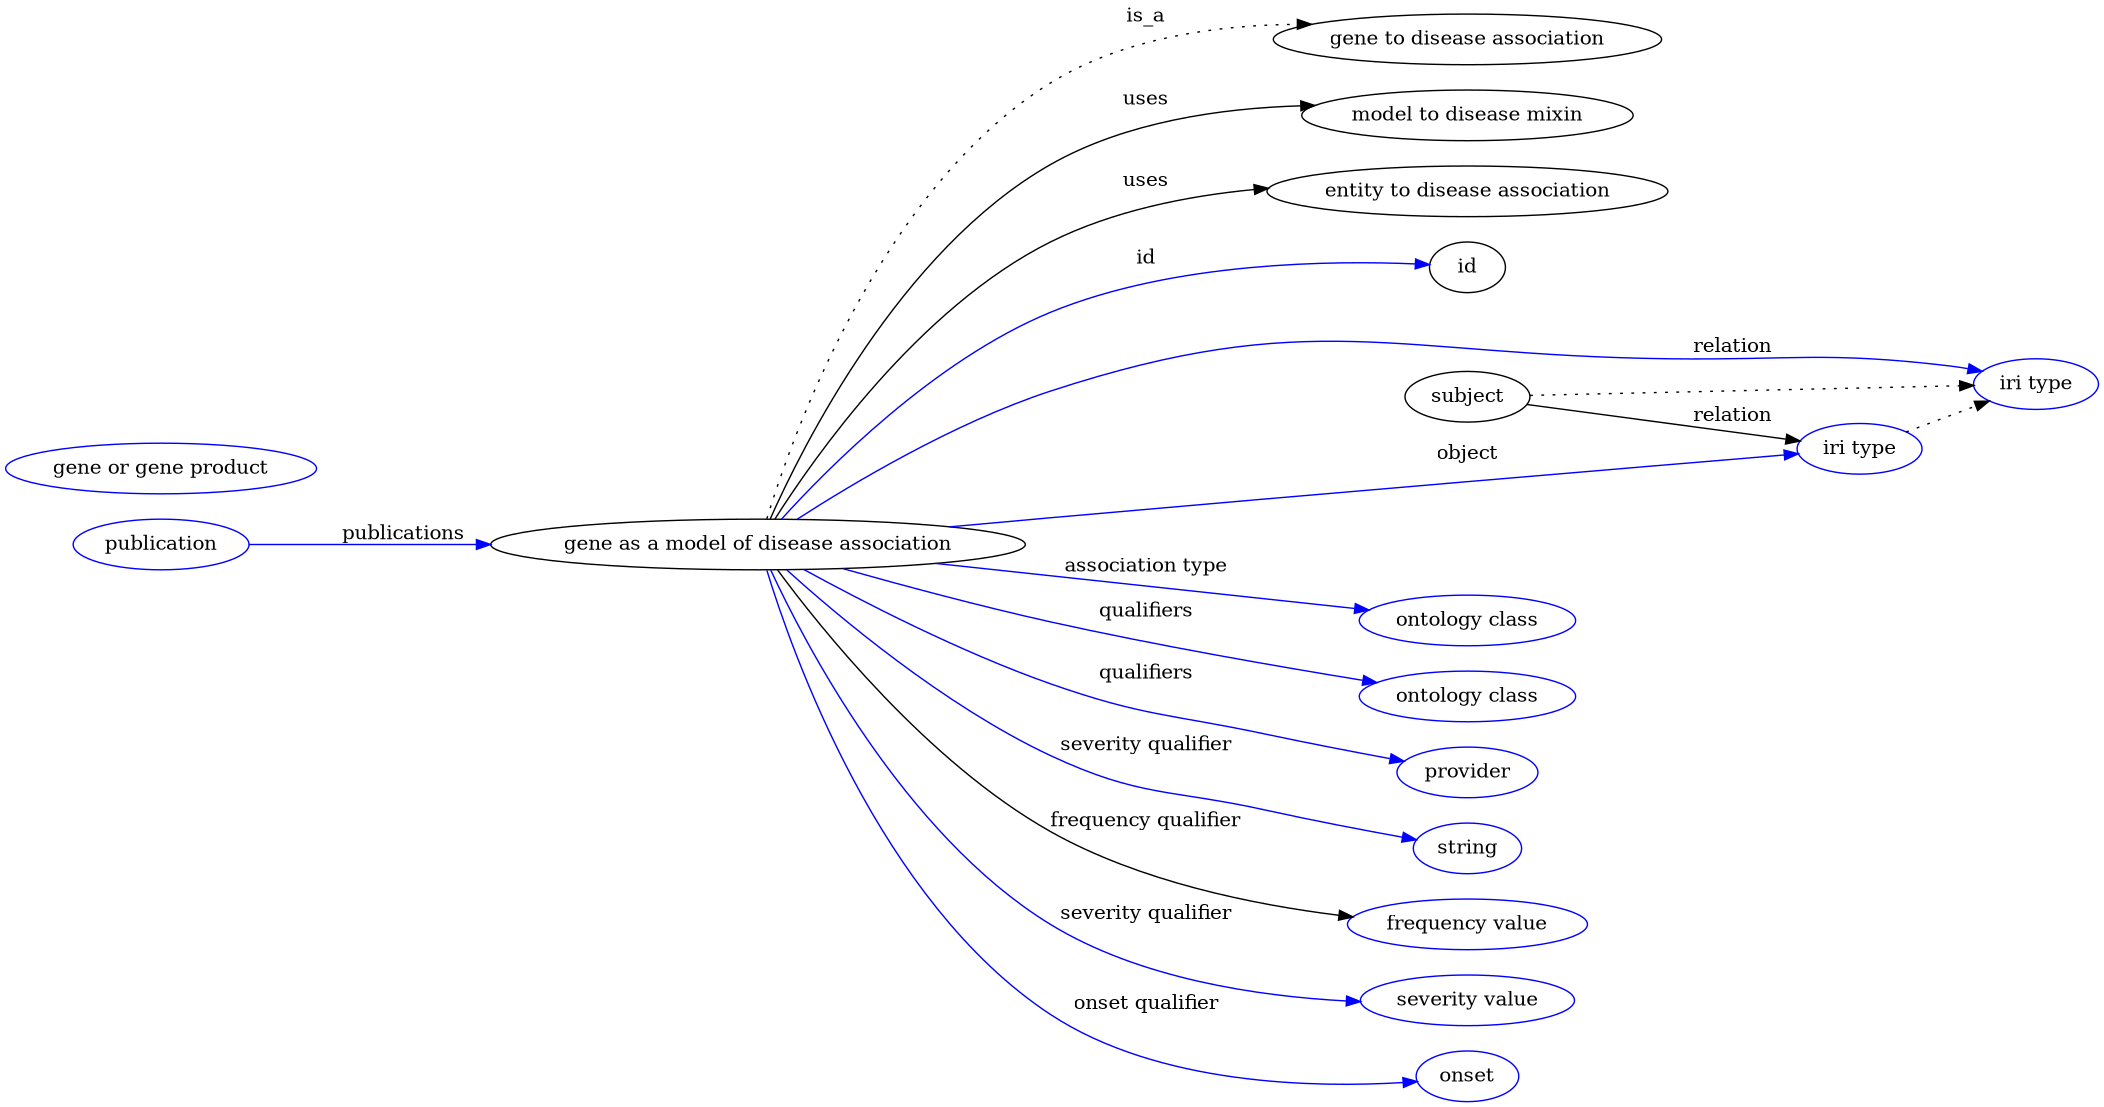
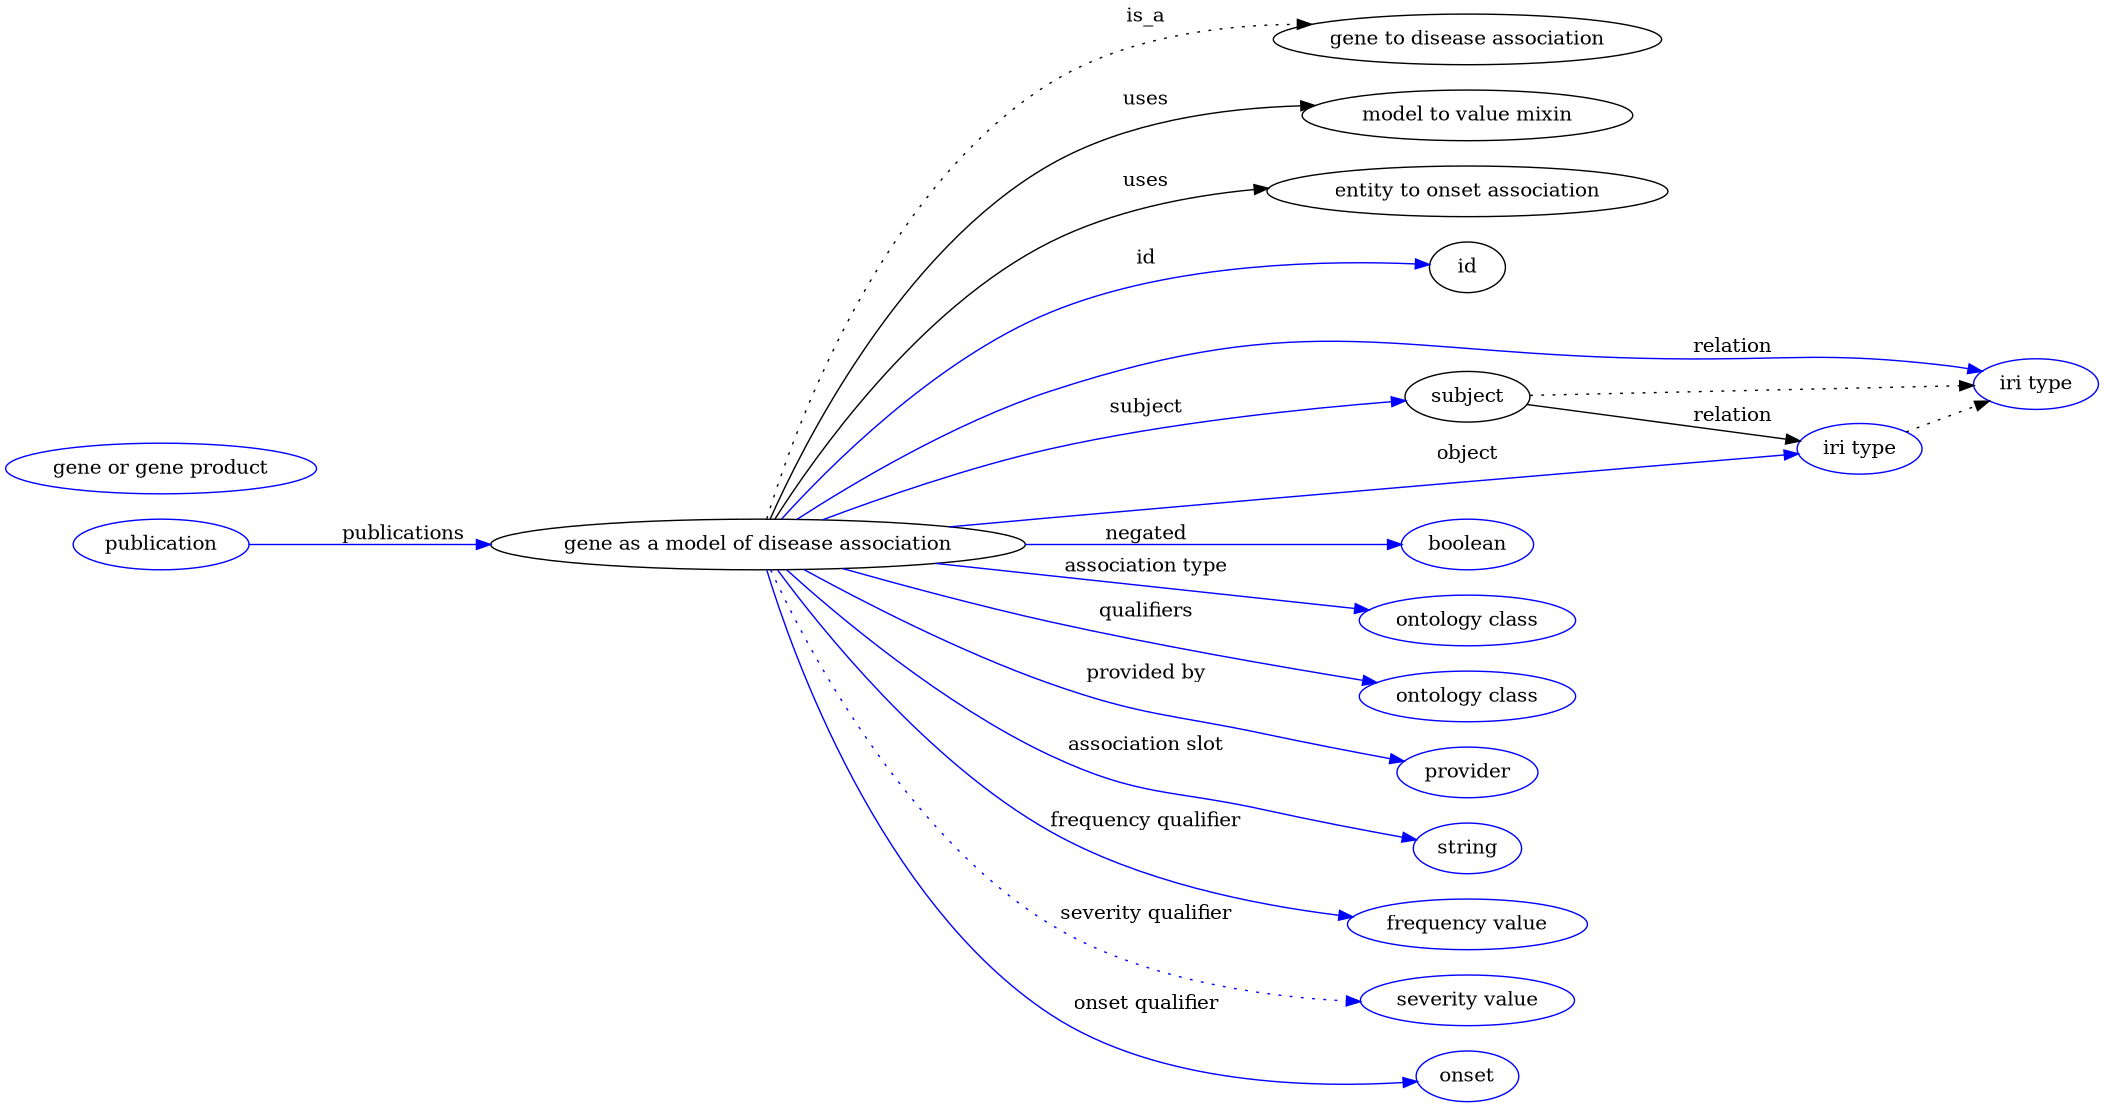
  digraph {
    rankdir=LR
    node [color=blue]
    edge [style=solid color=blue]
    n1 [height=0.5 label="gene as a model of disease association" width=4.0461 color=""]
    "gene to disease association" [height=0.5 width=2.9207 color=""]
-   "model to disease mixin" [height=0.5 width=2.5527 color=""]
-   "entity to disease association" [height=0.5 width=3.0164 color=""]
+   "model to disease mixin" [height=0.5 width=2.5527 label="model to value mixin" color=""]
+   "entity to disease association" [height=0.5 width=3.0164 label="entity to onset association" color=""]
    id [height=0.5 width=0.75 color=""]
    subject [height=0.5 width=0.97656 color=""]
    n7 [height=0.5 label="iri type" width=0.9834]
    n8 [height=0.5 label="iri type" width=0.9834]
+   n9 [height=0.5 label=boolean width=1.0584]
    n10 [height=0.5 label="ontology class" width=1.6931]
    n11 [height=0.5 label="ontology class" width=1.6931]
    n12 [height=0.5 label=provider width=1.1129]
    n13 [height=0.5 label=string width=0.8403]
    n14 [height=0.5 label="frequency value" width=1.8561]
    n15 [height=0.5 label="severity value" width=1.6517]
    n16 [height=0.5 label=onset width=0.79928]
    n17 [height=0.5 label=publication width=1.3859]
    n18 [height=0.5 label="gene or gene product" width=2.3474]
    n1 -> "gene to disease association" [label=is_a style=dotted color=""]
    n1 -> "model to disease mixin" [label=uses style="" color=""]
    n1 -> "entity to disease association" [label=uses style="" color=""]
    n1 -> id [label=id]
+   n1 -> subject [label=subject]
    n1 -> n7 [label=relation]
    n1 -> n8 [label=object]
+   n1 -> n9 [label=negated]
    n1 -> n10 [label="association type"]
    n1 -> n11 [label=qualifiers]
-   n1 -> n12 [label=qualifiers]
-   n1 -> n13 [label="severity qualifier"]
-   n1 -> n14 [color=black label="frequency qualifier"]
-   n1 -> n15 [label="severity qualifier"]
+   n1 -> n12 [label="provided by"]
+   n1 -> n13 [label="association slot"]
+   n1 -> n14 [label="frequency qualifier"]
+   n1 -> n15 [label="severity qualifier" style=dotted]
    n1 -> n16 [label="onset qualifier"]
    subject -> n7 [style=dotted color=""]
    subject -> n8 [label=relation style="" color=""]
    n8 -> n7 [style=dotted color=""]
    n17 -> n1 [label=publications]
  }
